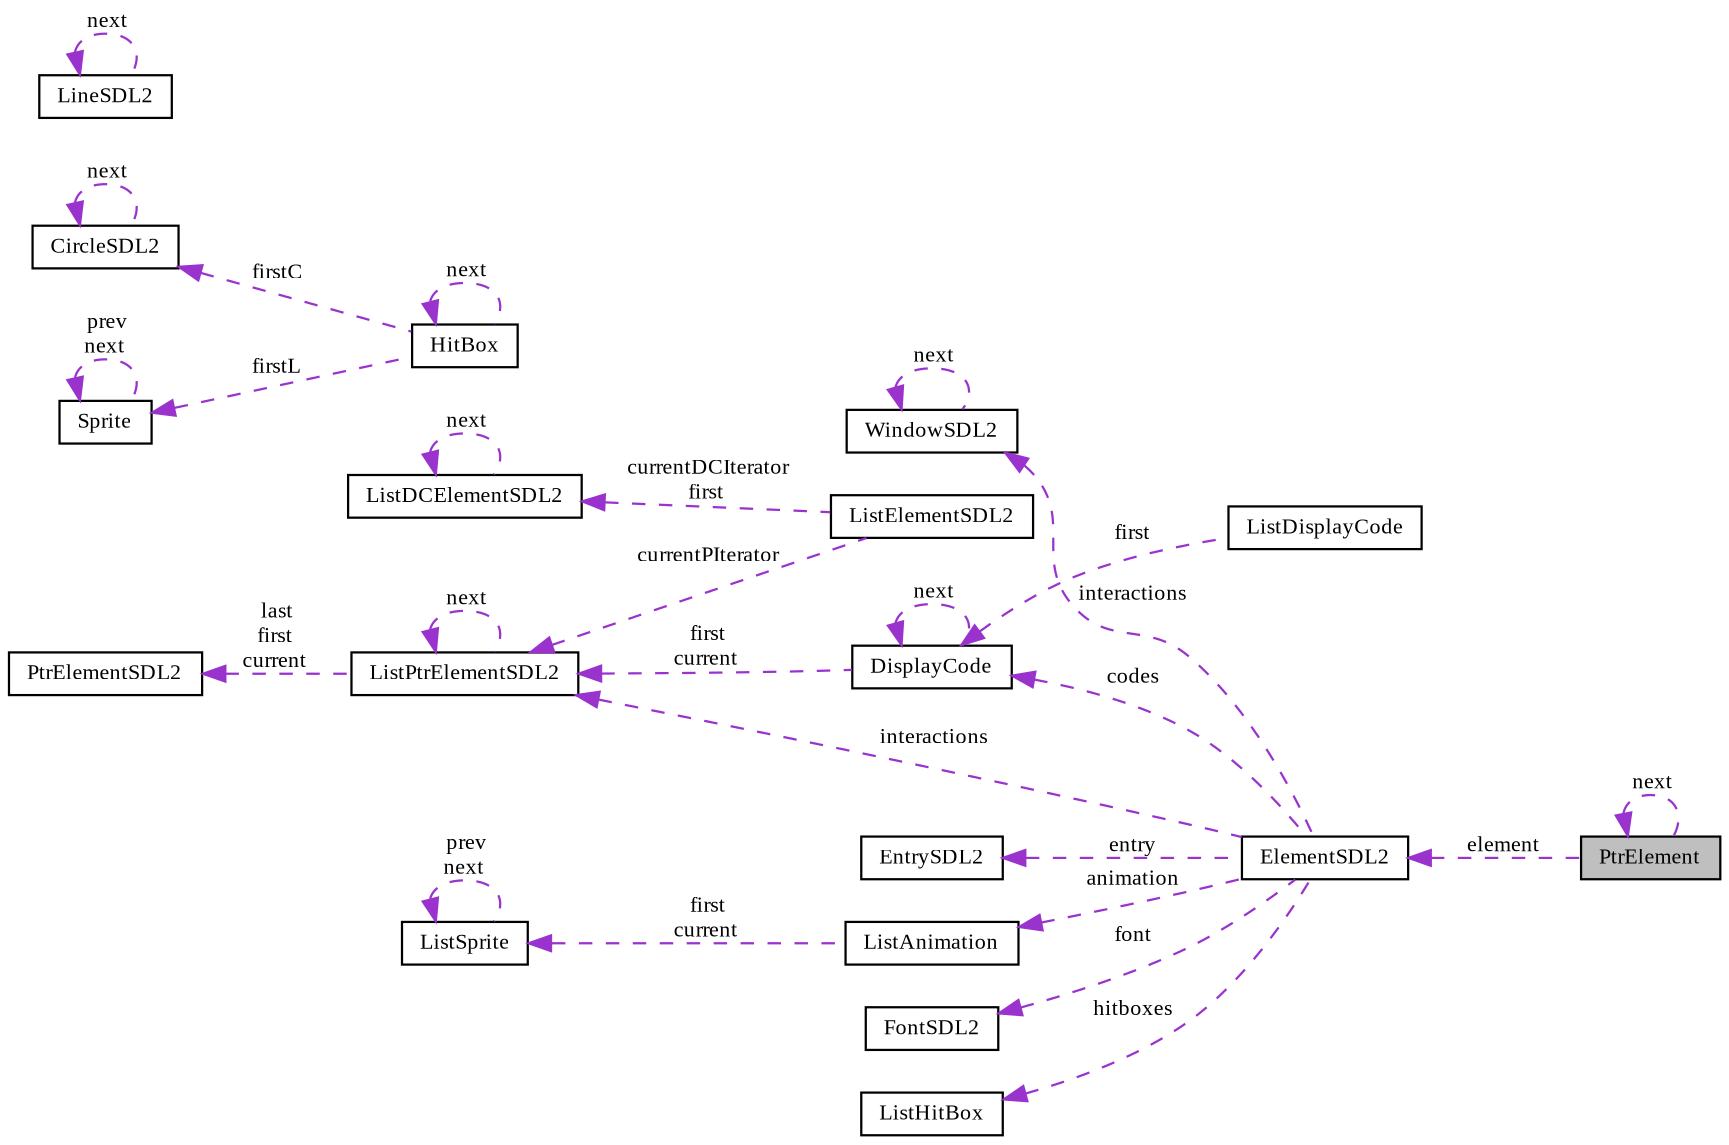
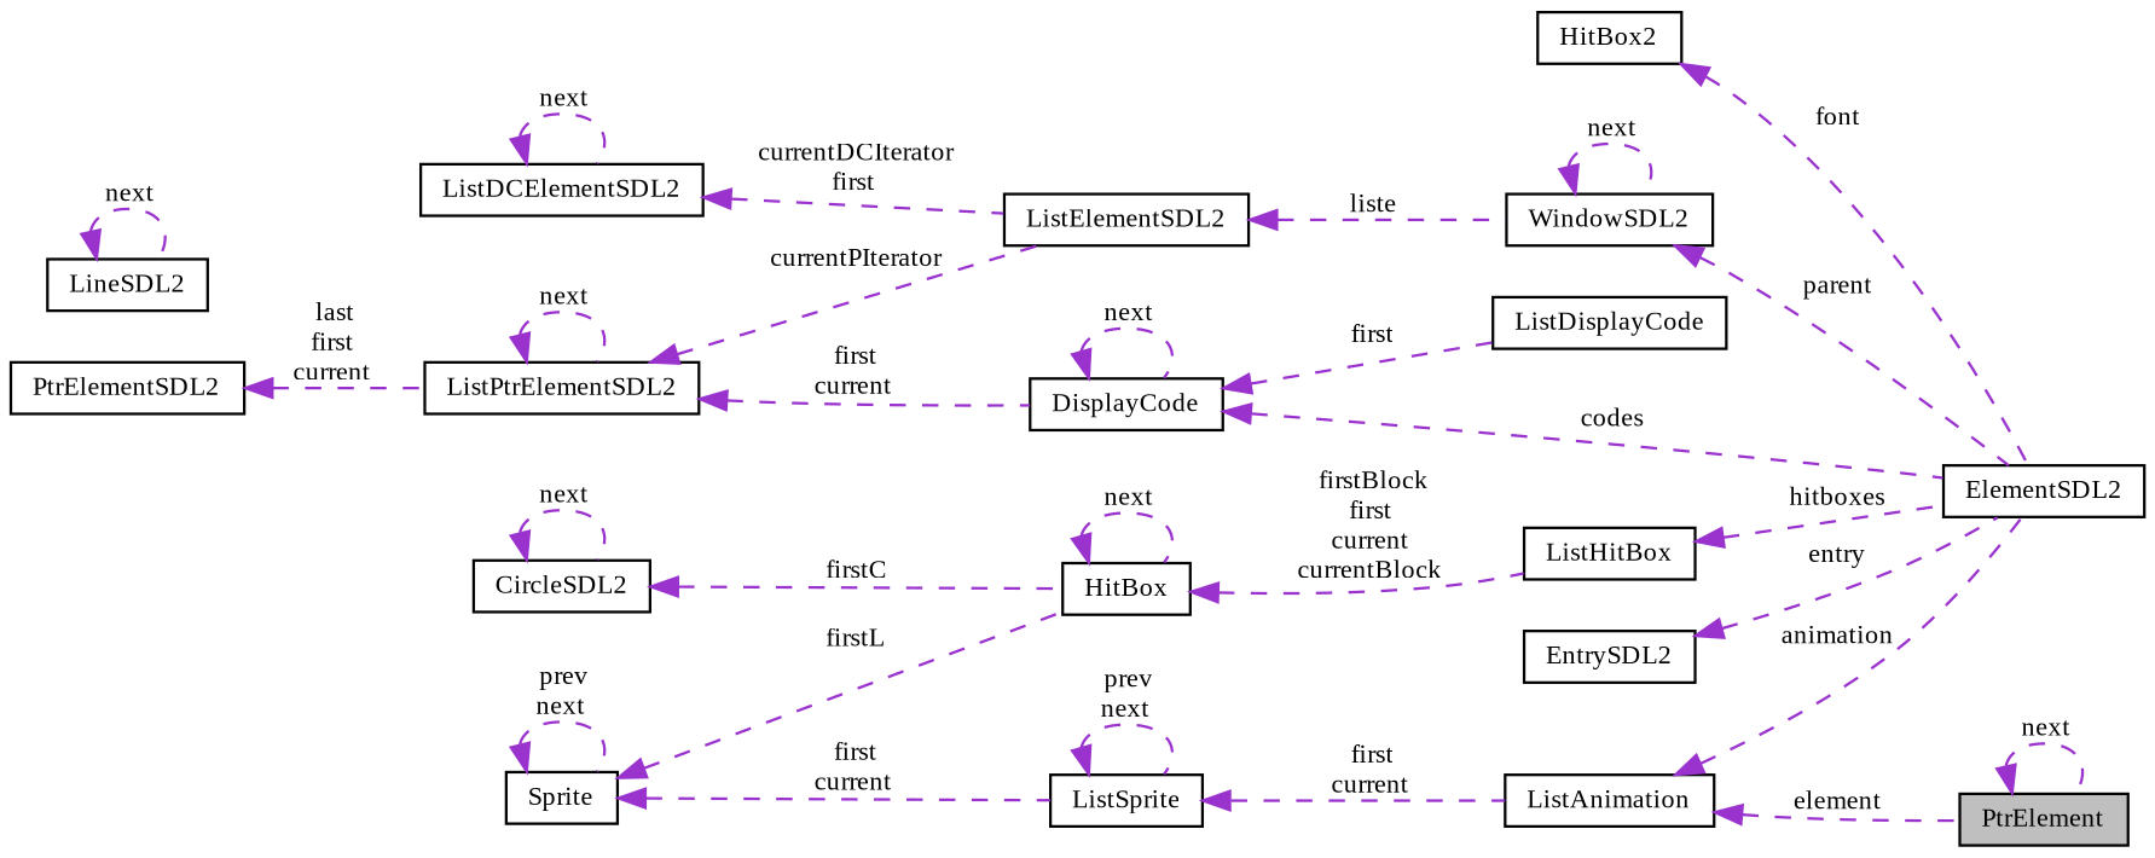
  digraph {
    fontname="Liberation Serif"
    rankdir=LR
    node [color=black fillcolor=white fontname="Liberation Serif" fontsize=10 shape=record style=filled]
    edge [color=darkorchid3 dir=back fontname="Liberation Serif" fontsize=10 labelfontname=Helvetica labelfontsize=10 style=dashed]
    n1 [fillcolor=grey75 fontcolor=black height=0.2 label=PtrElement width=0.4]
    n2 [height=0.2 label=ElementSDL2 width=0.4]
    n3 [height=0.2 label=WindowSDL2 width=0.4]
    n4 [height=0.2 label=ListElementSDL2 width=0.4]
    n5 [height=0.2 label=ListDCElementSDL2 width=0.4]
    n6 [height=0.2 label=ListPtrElementSDL2 width=0.4]
    n7 [height=0.2 label=DisplayCode width=0.4]
    n8 [height=0.2 label=PtrElementSDL2 width=0.4]
    n9 [height=0.2 label=ListDisplayCode width=0.4]
    n10 [height=0.2 label=ListHitBox width=0.4]
    n11 [height=0.2 label=HitBox width=0.4]
    n12 [height=0.2 label=LineSDL2 width=0.4]
    n13 [height=0.2 label=CircleSDL2 width=0.4]
    n14 [height=0.2 label=EntrySDL2 width=0.4]
    n15 [height=0.2 label=ListAnimation width=0.4]
    n16 [height=0.2 label=ListSprite width=0.4]
    n17 [height=0.2 label=Sprite width=0.4]
-   n18 [height=0.2 label=FontSDL2 width=0.4]
+   n18 [height=0.2 label=HitBox2 width=0.4]
    n1 -> n1 [label=" next"]
-   n2 -> n1 [label=" element"]
-   n3 -> n2 [label=" interactions"]
+   n15 -> n1 [label=" element"]
+   n3 -> n2 [label=" parent"]
    n3 -> n3 [label=" next"]
+   n4 -> n3 [label=" liste"]
    n5 -> n4 [label=" currentDCIterator\nfirst"]
    n5 -> n5 [label=" next"]
-   n6 -> n2 [label=" interactions"]
    n6 -> n4 [label=" currentPIterator"]
    n6 -> n6 [label=" next"]
    n6 -> n7 [label=" first\ncurrent"]
    n7 -> n2 [label=" codes"]
    n7 -> n7 [label=" next"]
    n7 -> n9 [label=" first"]
    n8 -> n6 [label=" last\nfirst\ncurrent"]
    n10 -> n2 [label=" hitboxes"]
+   n11 -> n10 [label=" firstBlock\nfirst\ncurrent\ncurrentBlock"]
    n11 -> n11 [label=" next"]
    n12 -> n12 [label=" next"]
    n13 -> n11 [label=" firstC"]
    n13 -> n13 [label=" next"]
    n14 -> n2 [label=" entry"]
    n15 -> n2 [label=" animation"]
    n16 -> n15 [label=" first\ncurrent"]
    n16 -> n16 [label=" prev\nnext"]
    n17 -> n11 [label=" firstL"]
+   n17 -> n16 [label=" first\ncurrent"]
    n17 -> n17 [label=" prev\nnext"]
    n18 -> n2 [label=" font"]
  }
